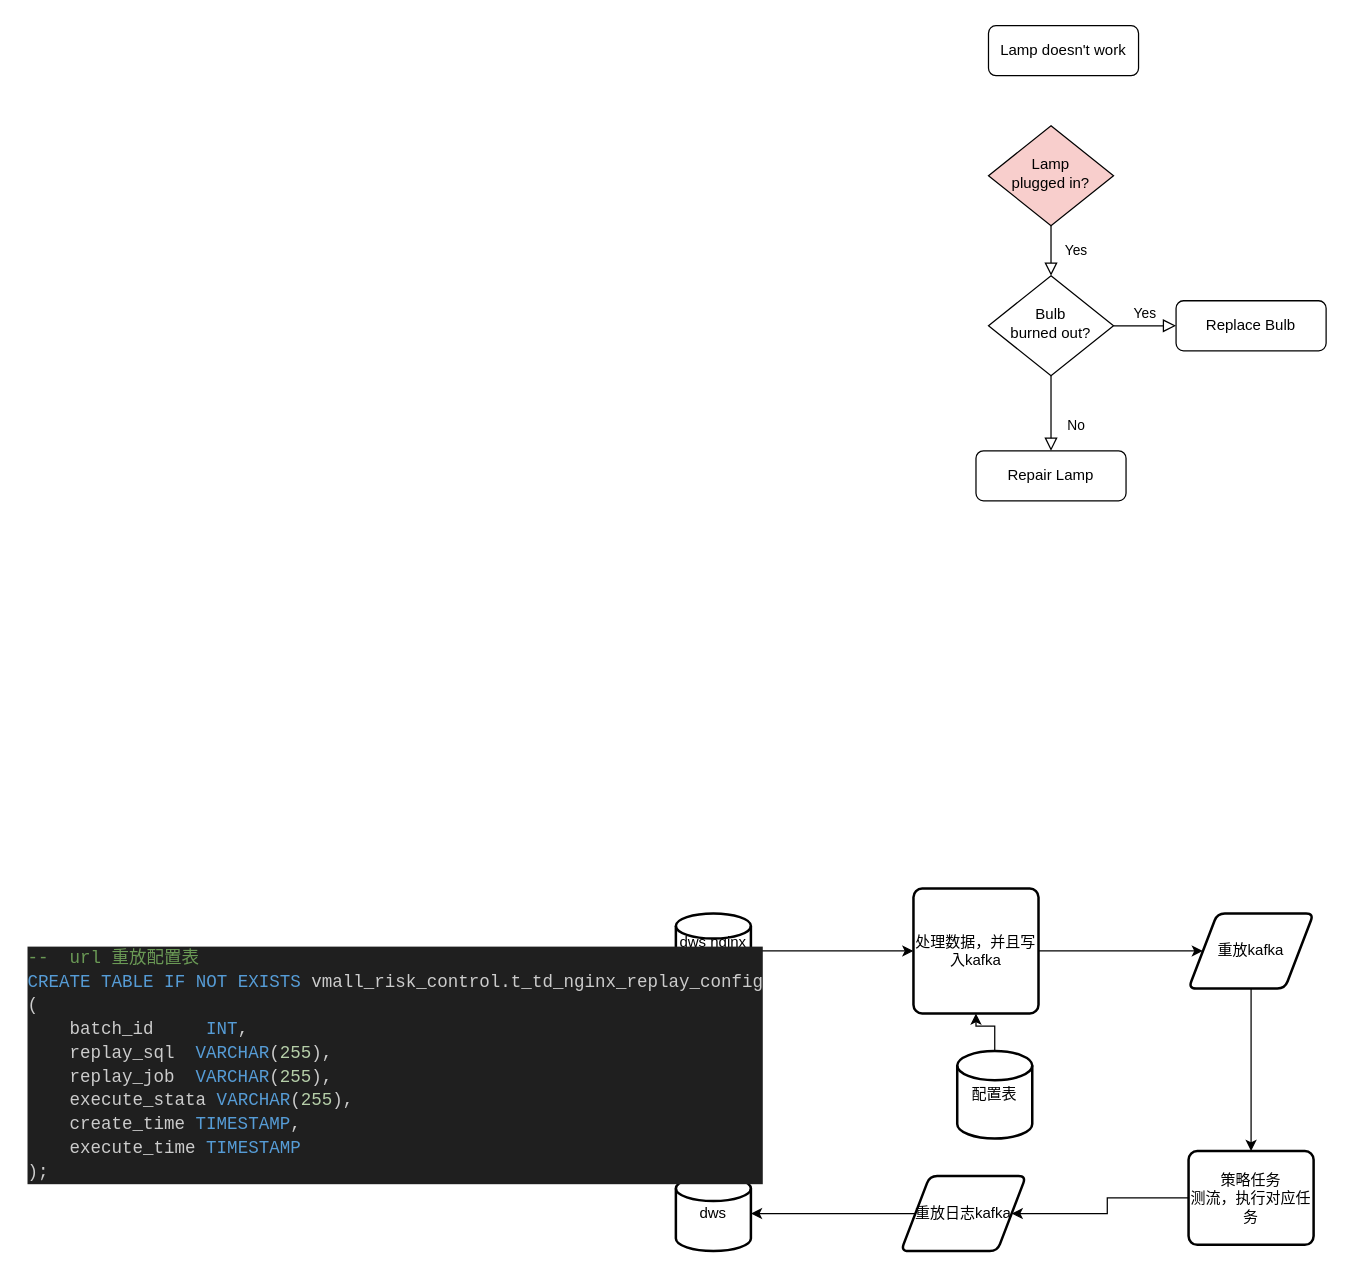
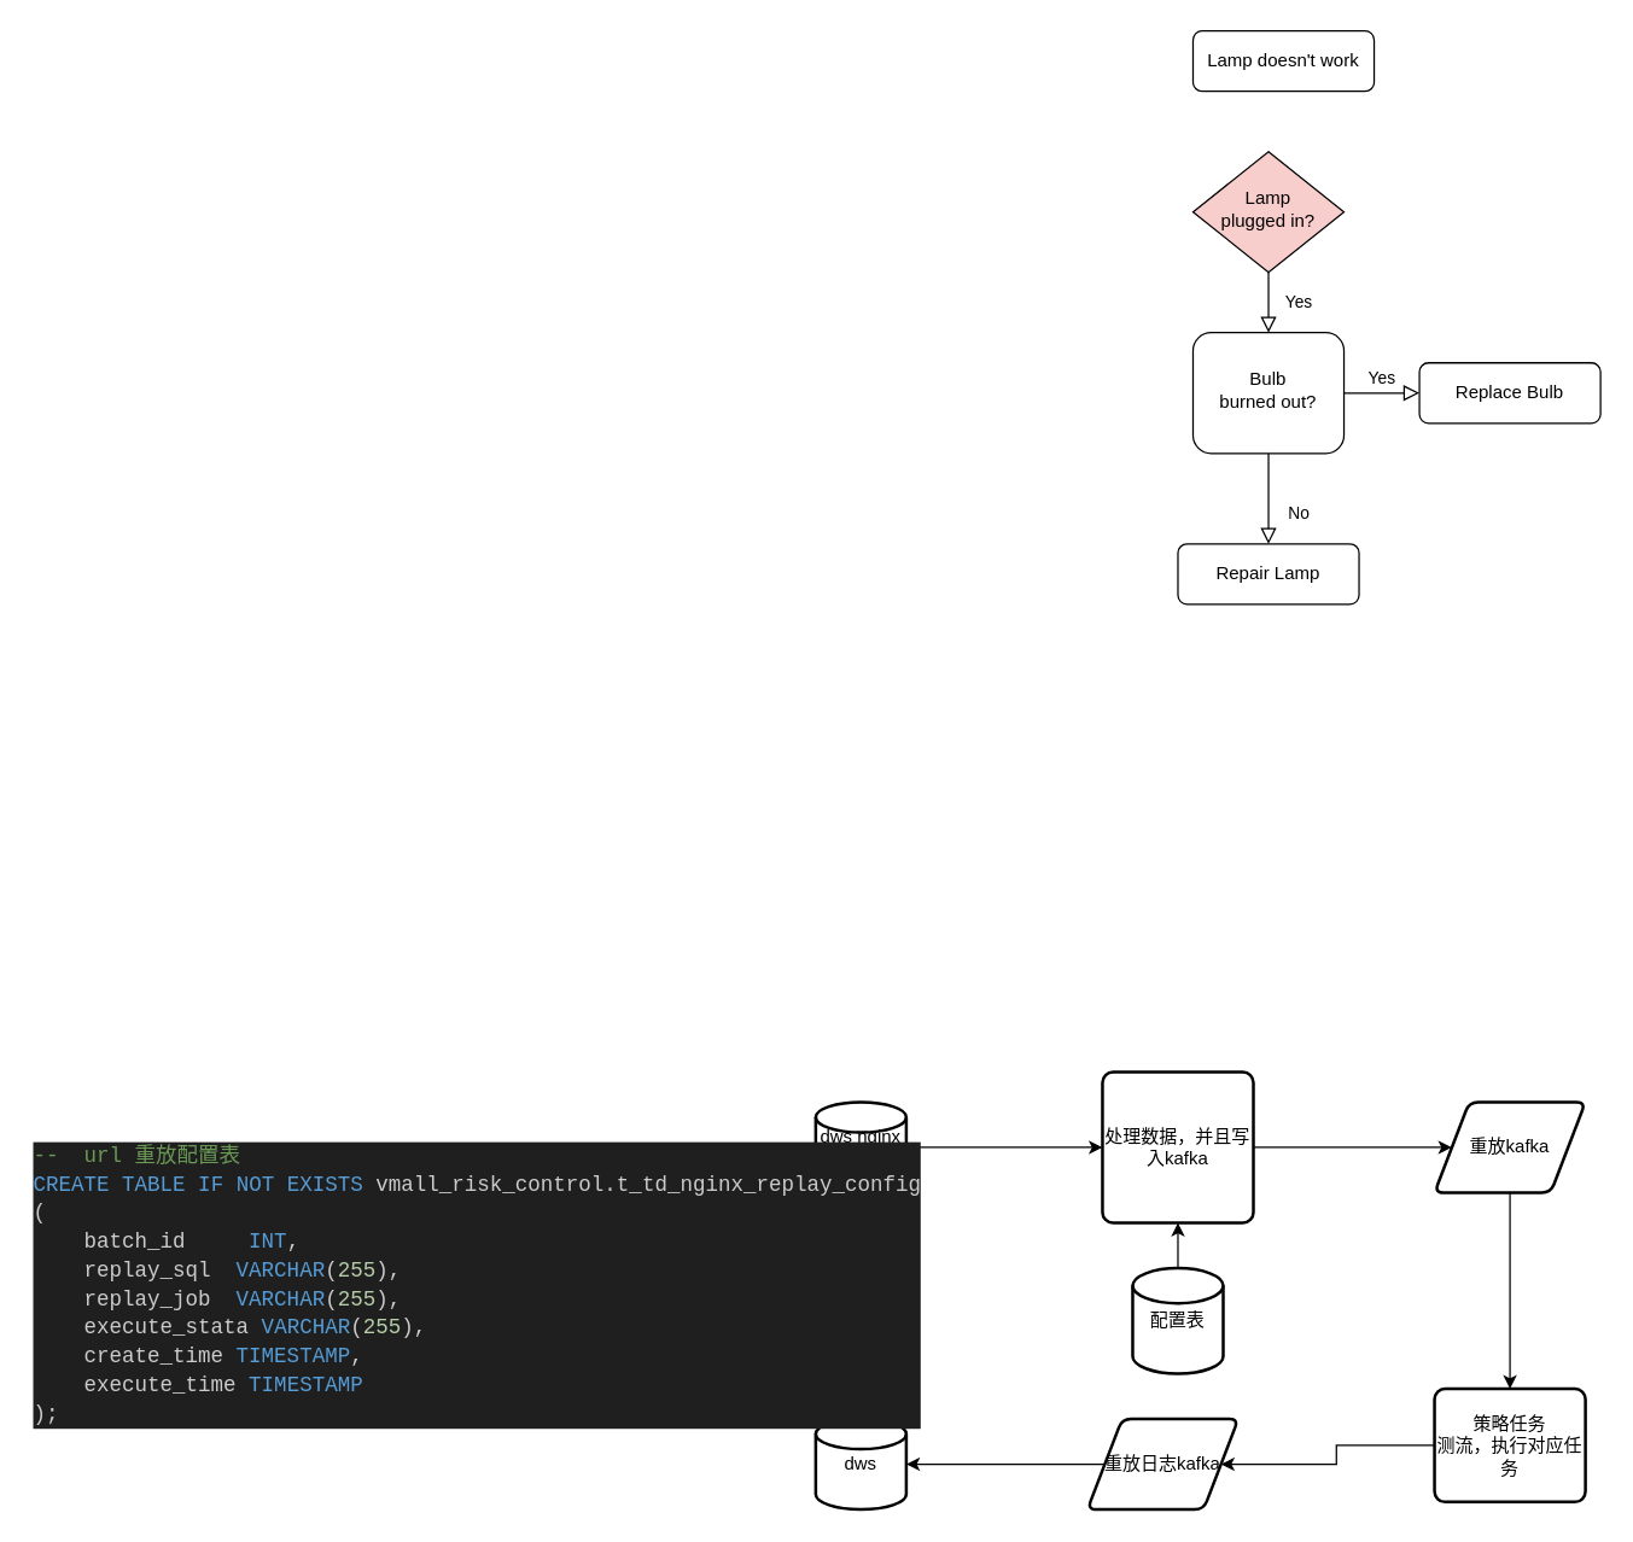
  <mxCell id="0" />
  <mxCell id="1" parent="0" />
  <mxCell id="2" value="Yes" style="rounded=0;html=1;jettySize=auto;orthogonalLoop=1;fontSize=11;endArrow=block;endFill=0;endSize=8;strokeWidth=1;shadow=0;labelBackgroundColor=none;edgeStyle=orthogonalEdgeStyle;" parent="1" source="3" target="6" edge="1"><mxGeometry y="20" relative="1" as="geometry"><mxPoint as="offset" /></mxGeometry></mxCell>
  <mxCell id="3" value="Lamp&lt;br&gt;plugged in?" style="rhombus;whiteSpace=wrap;html=1;shadow=0;fontFamily=Helvetica;fontSize=12;align=center;strokeWidth=1;spacing=6;spacingTop=-4;fillColor=#f8cecc;" parent="1" vertex="1"><mxGeometry x="790" y="100" width="100" height="80" as="geometry" /></mxCell>
  <mxCell id="4" value="No" style="rounded=0;html=1;jettySize=auto;orthogonalLoop=1;fontSize=11;endArrow=block;endFill=0;endSize=8;strokeWidth=1;shadow=0;labelBackgroundColor=none;edgeStyle=orthogonalEdgeStyle;" parent="1" source="6" target="7" edge="1"><mxGeometry x="0.333" y="20" relative="1" as="geometry"><mxPoint as="offset" /></mxGeometry></mxCell>
  <mxCell id="5" value="Yes" style="edgeStyle=orthogonalEdgeStyle;rounded=0;html=1;jettySize=auto;orthogonalLoop=1;fontSize=11;endArrow=block;endFill=0;endSize=8;strokeWidth=1;shadow=0;labelBackgroundColor=none;" parent="1" source="6" target="8" edge="1"><mxGeometry y="10" relative="1" as="geometry"><mxPoint as="offset" /></mxGeometry></mxCell>
- <mxCell id="6" value="Bulb&lt;br&gt;burned out?" style="rhombus;whiteSpace=wrap;html=1;shadow=0;fontFamily=Helvetica;fontSize=12;align=center;strokeWidth=1;spacing=6;spacingTop=-4;" parent="1" vertex="1"><mxGeometry x="790" y="220" width="100" height="80" as="geometry" /></mxCell>
+ <mxCell id="6" value="Bulb&lt;br&gt;burned out?" style="whiteSpace=wrap;html=1;shadow=0;fontFamily=Helvetica;fontSize=12;align=center;strokeWidth=1;spacing=6;spacingTop=-4;rounded=1;" parent="1" vertex="1"><mxGeometry x="790" y="220" width="100" height="80" as="geometry" /></mxCell>
  <mxCell id="7" value="Repair Lamp" style="rounded=1;whiteSpace=wrap;html=1;fontSize=12;glass=0;strokeWidth=1;shadow=0;" parent="1" vertex="1"><mxGeometry x="780" y="360" width="120" height="40" as="geometry" /></mxCell>
  <mxCell id="8" value="Replace Bulb" style="rounded=1;whiteSpace=wrap;html=1;fontSize=12;glass=0;strokeWidth=1;shadow=0;" parent="1" vertex="1"><mxGeometry x="940" y="240" width="120" height="40" as="geometry" /></mxCell>
  <mxCell id="9" value="Lamp doesn't work" style="rounded=1;whiteSpace=wrap;html=1;fontSize=12;glass=0;strokeWidth=1;shadow=0;" vertex="1" parent="1"><mxGeometry x="790" y="20" width="120" height="40" as="geometry" /></mxCell>
  <mxCell id="10" value="" style="edgeStyle=orthogonalEdgeStyle;rounded=0;orthogonalLoop=1;jettySize=auto;html=1;" edge="1" parent="1" source="11" target="13"><mxGeometry relative="1" as="geometry" /></mxCell>
- <mxCell id="11" value="配置表" style="strokeWidth=2;html=1;shape=mxgraph.flowchart.database;whiteSpace=wrap;" vertex="1" parent="1"><mxGeometry x="765" y="840" width="60" height="70" as="geometry" /></mxCell>
+ <mxCell id="11" value="配置表" style="strokeWidth=2;html=1;shape=mxgraph.flowchart.database;whiteSpace=wrap;" vertex="1" parent="1"><mxGeometry x="750" y="840" width="60" height="70" as="geometry" /></mxCell>
  <mxCell id="12" value="" style="edgeStyle=orthogonalEdgeStyle;rounded=0;orthogonalLoop=1;jettySize=auto;html=1;" edge="1" parent="1" source="13" target="17"><mxGeometry relative="1" as="geometry" /></mxCell>
  <mxCell id="13" value="处理数据，并且写入kafka" style="rounded=1;whiteSpace=wrap;html=1;absoluteArcSize=1;arcSize=14;strokeWidth=2;" vertex="1" parent="1"><mxGeometry x="730" y="710" width="100" height="100" as="geometry" /></mxCell>
  <mxCell id="14" value="" style="edgeStyle=orthogonalEdgeStyle;rounded=0;orthogonalLoop=1;jettySize=auto;html=1;" edge="1" parent="1" source="15" target="13"><mxGeometry relative="1" as="geometry" /></mxCell>
  <mxCell id="15" value="dws nginx日志表" style="strokeWidth=2;html=1;shape=mxgraph.flowchart.database;whiteSpace=wrap;" vertex="1" parent="1"><mxGeometry x="540" y="730" width="60" height="60" as="geometry" /></mxCell>
  <mxCell id="16" value="" style="edgeStyle=orthogonalEdgeStyle;rounded=0;orthogonalLoop=1;jettySize=auto;html=1;" edge="1" parent="1" source="17" target="19"><mxGeometry relative="1" as="geometry" /></mxCell>
  <mxCell id="17" value="重放kafka" style="shape=parallelogram;html=1;strokeWidth=2;perimeter=parallelogramPerimeter;whiteSpace=wrap;rounded=1;arcSize=12;size=0.23;" vertex="1" parent="1"><mxGeometry x="950" y="730" width="100" height="60" as="geometry" /></mxCell>
  <mxCell id="18" value="" style="edgeStyle=orthogonalEdgeStyle;rounded=0;orthogonalLoop=1;jettySize=auto;html=1;" edge="1" parent="1" source="19" target="20"><mxGeometry relative="1" as="geometry" /></mxCell>
  <mxCell id="19" value="策略任务&lt;div&gt;测流，执行对应任务&lt;/div&gt;" style="rounded=1;whiteSpace=wrap;html=1;absoluteArcSize=1;arcSize=14;strokeWidth=2;" vertex="1" parent="1"><mxGeometry x="950" y="920" width="100" height="75" as="geometry" /></mxCell>
  <mxCell id="20" value="重放日志kafka" style="shape=parallelogram;html=1;strokeWidth=2;perimeter=parallelogramPerimeter;whiteSpace=wrap;rounded=1;arcSize=12;size=0.23;" vertex="1" parent="1"><mxGeometry x="720" y="940" width="100" height="60" as="geometry" /></mxCell>
  <mxCell id="21" value="dws" style="strokeWidth=2;html=1;shape=mxgraph.flowchart.database;whiteSpace=wrap;" vertex="1" parent="1"><mxGeometry x="540" y="940" width="60" height="60" as="geometry" /></mxCell>
  <mxCell id="22" style="edgeStyle=orthogonalEdgeStyle;rounded=0;orthogonalLoop=1;jettySize=auto;html=1;exitX=0;exitY=0.5;exitDx=0;exitDy=0;entryX=1;entryY=0.5;entryDx=0;entryDy=0;entryPerimeter=0;" edge="1" parent="1" source="20" target="21"><mxGeometry relative="1" as="geometry" /></mxCell>
  <mxCell id="23" value="&lt;div style=&quot;color: #cccccc;background-color: #1f1f1f;font-family: Consolas, 'Courier New', monospace;font-weight: normal;font-size: 14px;line-height: 19px;white-space: pre;&quot;&gt;&lt;div&gt;&lt;span style=&quot;color: #6a9955;&quot;&gt;-- &amp;nbsp;url 重放配置表&lt;/span&gt;&lt;/div&gt;&lt;div&gt;&lt;span style=&quot;color: #569cd6;&quot;&gt;CREATE&lt;/span&gt;&lt;span style=&quot;color: #cccccc;&quot;&gt; &lt;/span&gt;&lt;span style=&quot;color: #569cd6;&quot;&gt;TABLE&lt;/span&gt;&lt;span style=&quot;color: #cccccc;&quot;&gt; &lt;/span&gt;&lt;span style=&quot;color: #569cd6;&quot;&gt;IF&lt;/span&gt;&lt;span style=&quot;color: #cccccc;&quot;&gt; &lt;/span&gt;&lt;span style=&quot;color: #569cd6;&quot;&gt;NOT&lt;/span&gt;&lt;span style=&quot;color: #cccccc;&quot;&gt; &lt;/span&gt;&lt;span style=&quot;color: #569cd6;&quot;&gt;EXISTS&lt;/span&gt;&lt;span style=&quot;color: #cccccc;&quot;&gt; vmall_risk_control.t_td_nginx_replay_config&lt;/span&gt;&lt;/div&gt;&lt;div&gt;&lt;span style=&quot;color: #cccccc;&quot;&gt;(&lt;/span&gt;&lt;/div&gt;&lt;div&gt;&lt;span style=&quot;color: #cccccc;&quot;&gt;&amp;nbsp; &amp;nbsp; batch_id &amp;nbsp; &amp;nbsp; &lt;/span&gt;&lt;span style=&quot;color: #569cd6;&quot;&gt;INT&lt;/span&gt;&lt;span style=&quot;color: #cccccc;&quot;&gt;,&lt;/span&gt;&lt;/div&gt;&lt;div&gt;&lt;span style=&quot;color: #cccccc;&quot;&gt;&amp;nbsp; &amp;nbsp; replay_sql &amp;nbsp;&lt;/span&gt;&lt;span style=&quot;color: #569cd6;&quot;&gt;VARCHAR&lt;/span&gt;&lt;span style=&quot;color: #cccccc;&quot;&gt;(&lt;/span&gt;&lt;span style=&quot;color: #b5cea8;&quot;&gt;255&lt;/span&gt;&lt;span style=&quot;color: #cccccc;&quot;&gt;),&lt;/span&gt;&lt;/div&gt;&lt;div&gt;&lt;span style=&quot;color: #cccccc;&quot;&gt;&amp;nbsp; &amp;nbsp; replay_job &amp;nbsp;&lt;/span&gt;&lt;span style=&quot;color: #569cd6;&quot;&gt;VARCHAR&lt;/span&gt;&lt;span style=&quot;color: #cccccc;&quot;&gt;(&lt;/span&gt;&lt;span style=&quot;color: #b5cea8;&quot;&gt;255&lt;/span&gt;&lt;span style=&quot;color: #cccccc;&quot;&gt;),&lt;/span&gt;&lt;/div&gt;&lt;div&gt;&lt;span style=&quot;color: #cccccc;&quot;&gt;&amp;nbsp; &amp;nbsp; execute_stata &lt;/span&gt;&lt;span style=&quot;color: #569cd6;&quot;&gt;VARCHAR&lt;/span&gt;&lt;span style=&quot;color: #cccccc;&quot;&gt;(&lt;/span&gt;&lt;span style=&quot;color: #b5cea8;&quot;&gt;255&lt;/span&gt;&lt;span style=&quot;color: #cccccc;&quot;&gt;),&lt;/span&gt;&lt;/div&gt;&lt;div&gt;&lt;span style=&quot;color: #cccccc;&quot;&gt;&amp;nbsp; &amp;nbsp; create_time &lt;/span&gt;&lt;span style=&quot;color: #569cd6;&quot;&gt;TIMESTAMP&lt;/span&gt;&lt;span style=&quot;color: #cccccc;&quot;&gt;,&lt;/span&gt;&lt;/div&gt;&lt;div&gt;&lt;span style=&quot;color: #cccccc;&quot;&gt;&amp;nbsp; &amp;nbsp; execute_time &lt;/span&gt;&lt;span style=&quot;color: #569cd6;&quot;&gt;TIMESTAMP&lt;/span&gt;&lt;/div&gt;&lt;div&gt;&lt;span style=&quot;color: #cccccc;&quot;&gt;);&lt;/span&gt;&lt;/div&gt;&lt;/div&gt;" style="text;whiteSpace=wrap;html=1;" vertex="1" parent="1"><mxGeometry x="20" y="750" width="560" height="210" as="geometry" /></mxCell>
